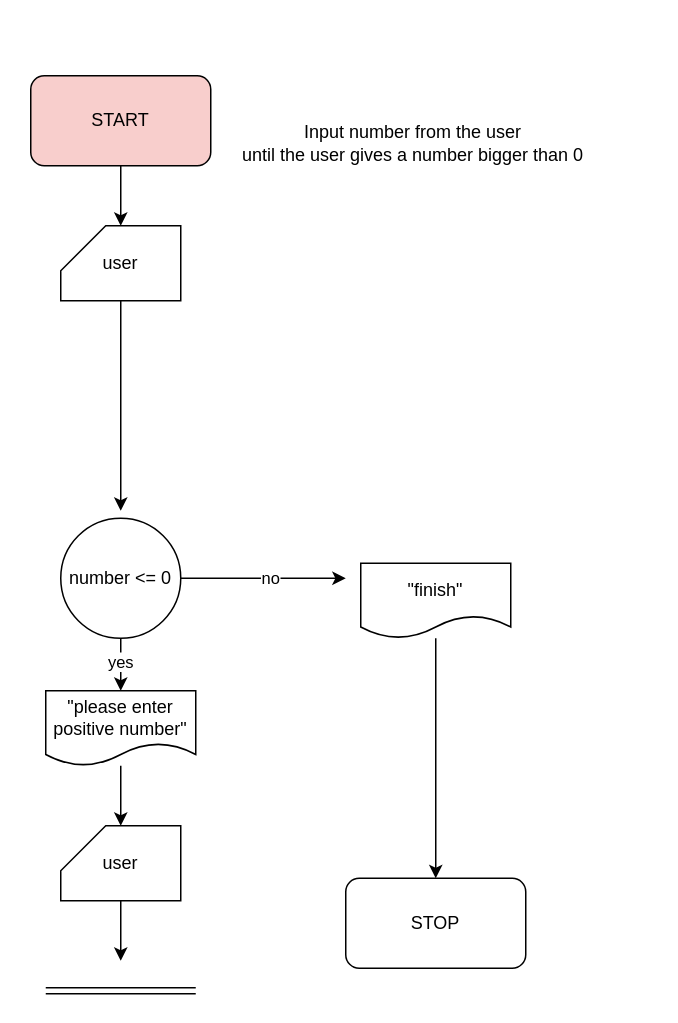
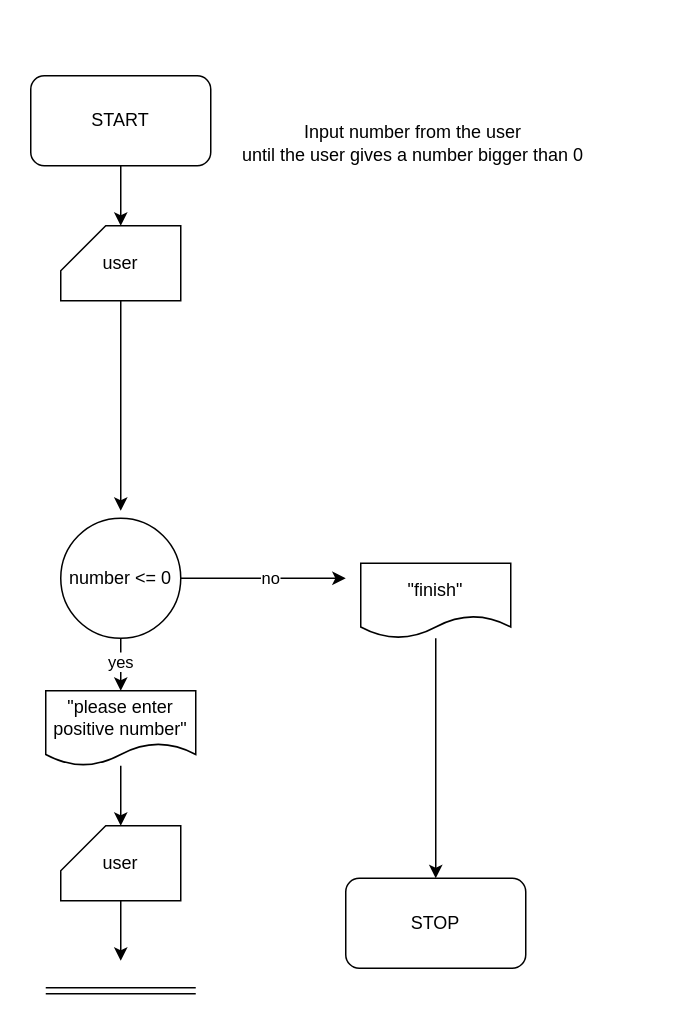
  <mxCell id="0" />
  <mxCell id="1" parent="0" />
  <mxCell id="2" value="" style="edgeStyle=orthogonalEdgeStyle;rounded=0;orthogonalLoop=1;jettySize=auto;html=1;" edge="1" parent="1" source="3" target="15"><mxGeometry relative="1" as="geometry" /></mxCell>
- <mxCell id="3" value="START" style="rounded=1;whiteSpace=wrap;html=1;fillColor=#f8cecc;" vertex="1" parent="1"><mxGeometry x="20" y="50" width="120" height="60" as="geometry" /></mxCell>
+ <mxCell id="3" value="START" style="rounded=1;whiteSpace=wrap;html=1;" vertex="1" parent="1"><mxGeometry x="20" y="50" width="120" height="60" as="geometry" /></mxCell>
  <mxCell id="4" value="STOP" style="rounded=1;whiteSpace=wrap;html=1;" vertex="1" parent="1"><mxGeometry x="230" y="585" width="120" height="60" as="geometry" /></mxCell>
  <mxCell id="5" value="Input number from the user&lt;br&gt;until the user gives a number bigger than 0" style="text;html=1;strokeColor=none;fillColor=none;align=center;verticalAlign=middle;whiteSpace=wrap;rounded=0;" vertex="1" parent="1"><mxGeometry x="120" y="20" width="310" height="150" as="geometry" /></mxCell>
  <mxCell id="6" style="edgeStyle=orthogonalEdgeStyle;rounded=0;orthogonalLoop=1;jettySize=auto;html=1;" edge="1" parent="1" source="10"><mxGeometry relative="1" as="geometry"><mxPoint x="230" y="385" as="targetPoint" /></mxGeometry></mxCell>
  <mxCell id="7" value="no" style="edgeLabel;html=1;align=center;verticalAlign=middle;resizable=0;points=[];" vertex="1" connectable="0" parent="6"><mxGeometry x="0.095" y="1" relative="1" as="geometry"><mxPoint as="offset" /></mxGeometry></mxCell>
  <mxCell id="8" value="" style="edgeStyle=orthogonalEdgeStyle;rounded=0;orthogonalLoop=1;jettySize=auto;html=1;" edge="1" parent="1" source="10" target="19"><mxGeometry relative="1" as="geometry" /></mxCell>
  <mxCell id="9" value="yes" style="edgeLabel;html=1;align=center;verticalAlign=middle;resizable=0;points=[];" vertex="1" connectable="0" parent="8"><mxGeometry x="0.111" y="-1" relative="1" as="geometry"><mxPoint as="offset" /></mxGeometry></mxCell>
  <mxCell id="10" value="number &amp;lt;= 0" style="ellipse;whiteSpace=wrap;html=1;aspect=fixed;" vertex="1" parent="1"><mxGeometry x="40" y="345" width="80" height="80" as="geometry" /></mxCell>
  <mxCell id="11" value="" style="shape=link;html=1;rounded=0;" edge="1" parent="1"><mxGeometry width="100" relative="1" as="geometry"><mxPoint x="30" y="660" as="sourcePoint" /><mxPoint x="130" y="660" as="targetPoint" /></mxGeometry></mxCell>
  <mxCell id="12" style="edgeStyle=orthogonalEdgeStyle;rounded=0;orthogonalLoop=1;jettySize=auto;html=1;" edge="1" parent="1" source="13" target="4"><mxGeometry relative="1" as="geometry" /></mxCell>
  <mxCell id="13" value="&quot;finish&quot;" style="shape=document;whiteSpace=wrap;html=1;boundedLbl=1;" vertex="1" parent="1"><mxGeometry x="240" y="375" width="100" height="50" as="geometry" /></mxCell>
  <mxCell id="14" style="edgeStyle=orthogonalEdgeStyle;rounded=0;orthogonalLoop=1;jettySize=auto;html=1;" edge="1" parent="1" source="15"><mxGeometry relative="1" as="geometry"><mxPoint x="80" y="340" as="targetPoint" /></mxGeometry></mxCell>
  <mxCell id="15" value="user" style="shape=card;whiteSpace=wrap;html=1;" vertex="1" parent="1"><mxGeometry x="40" y="150" width="80" height="50" as="geometry" /></mxCell>
  <mxCell id="16" style="edgeStyle=orthogonalEdgeStyle;rounded=0;orthogonalLoop=1;jettySize=auto;html=1;" edge="1" parent="1" source="17"><mxGeometry relative="1" as="geometry"><mxPoint x="80" y="640" as="targetPoint" /></mxGeometry></mxCell>
  <mxCell id="17" value="user" style="shape=card;whiteSpace=wrap;html=1;" vertex="1" parent="1"><mxGeometry x="40" y="550" width="80" height="50" as="geometry" /></mxCell>
  <mxCell id="18" value="" style="edgeStyle=orthogonalEdgeStyle;rounded=0;orthogonalLoop=1;jettySize=auto;html=1;" edge="1" parent="1" source="19" target="17"><mxGeometry relative="1" as="geometry" /></mxCell>
  <mxCell id="19" value="&quot;please enter&lt;br&gt;positive number&quot;" style="shape=document;whiteSpace=wrap;html=1;boundedLbl=1;" vertex="1" parent="1"><mxGeometry x="30" y="460" width="100" height="50" as="geometry" /></mxCell>
